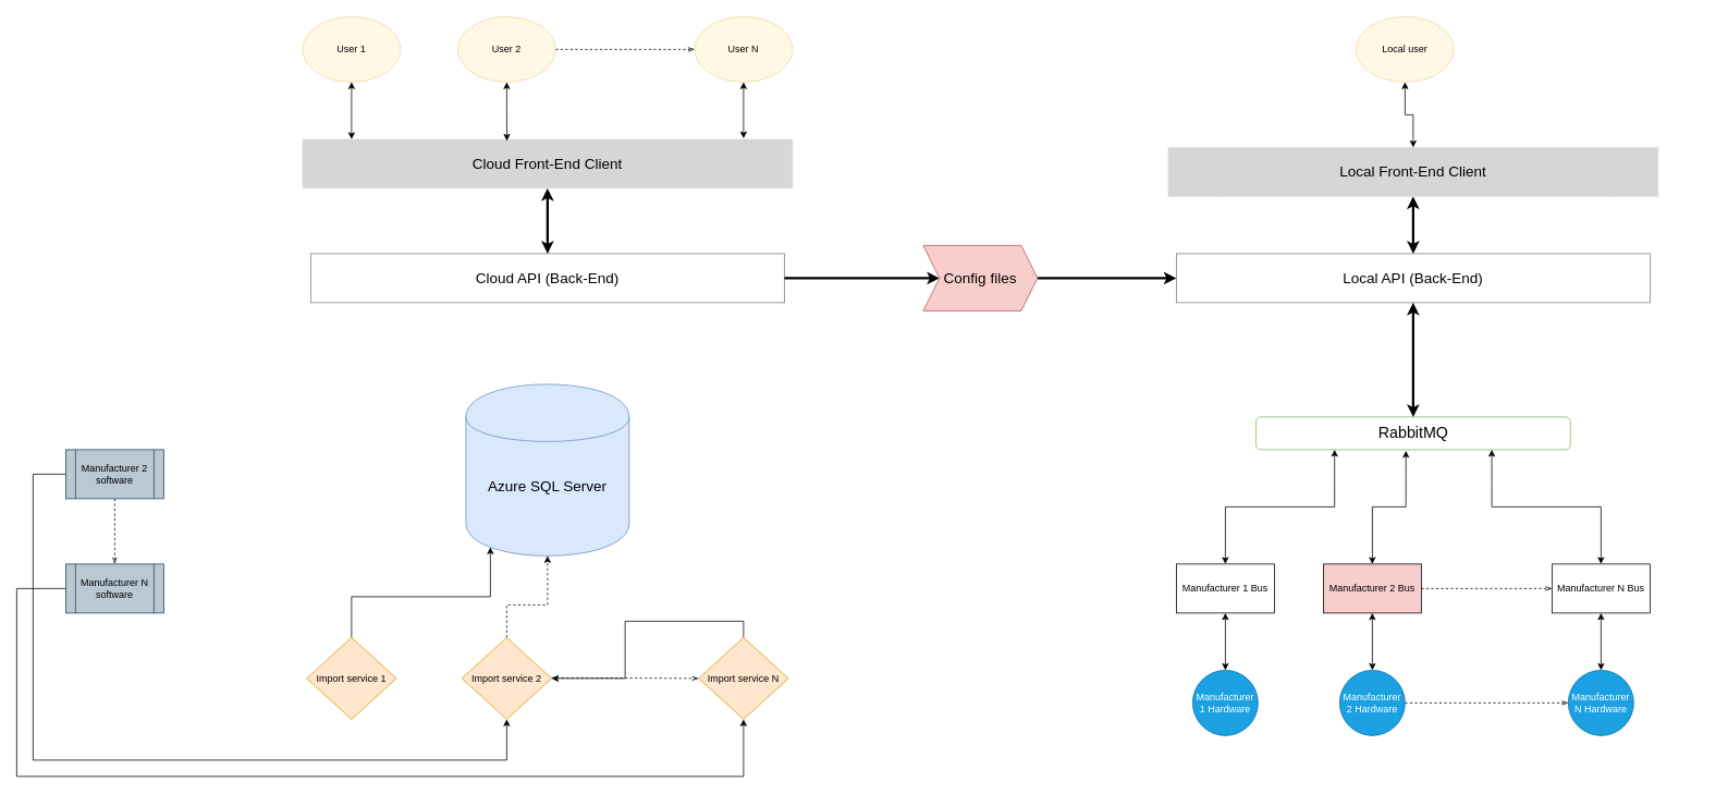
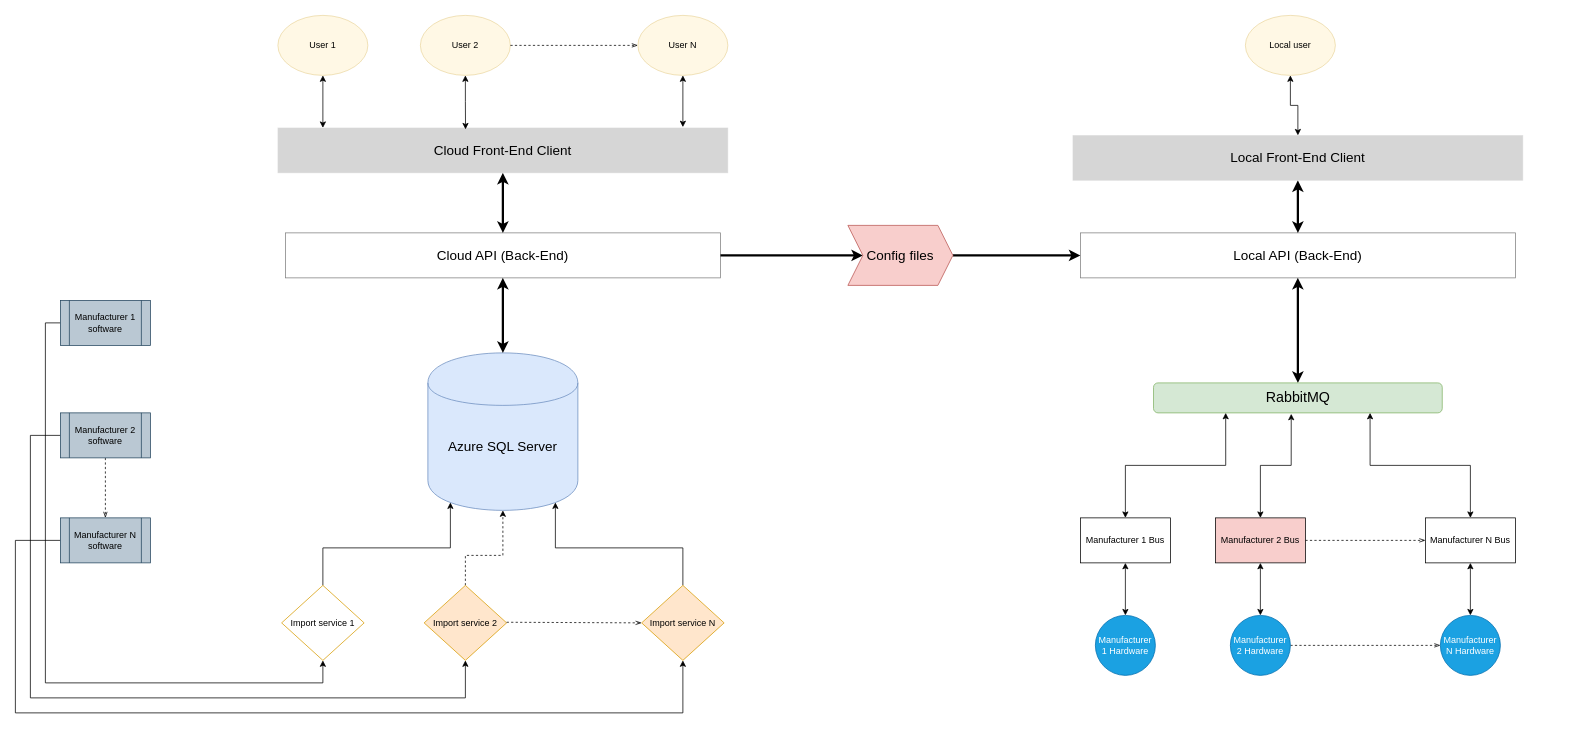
  <mxCell id="0" />
  <mxCell id="1" parent="0" />
  <mxCell id="2" value="&lt;font style=&quot;font-size: 18px&quot;&gt;Azure SQL Server&lt;/font&gt;" style="shape=cylinder;whiteSpace=wrap;html=1;boundedLbl=1;backgroundOutline=1;fillColor=#dae8fc;strokeColor=#6c8ebf;" parent="1" vertex="1"><mxGeometry x="570" y="470" width="200" height="210" as="geometry" /></mxCell>
+ <mxCell id="3" style="edgeStyle=orthogonalEdgeStyle;rounded=0;orthogonalLoop=1;jettySize=auto;html=1;startArrow=classic;startFill=1;strokeWidth=3;" edge="1" parent="1" source="5" target="2"><mxGeometry relative="1" as="geometry" /></mxCell>
  <mxCell id="4" style="edgeStyle=orthogonalEdgeStyle;rounded=0;orthogonalLoop=1;jettySize=auto;html=1;startArrow=none;startFill=0;endArrow=classic;endFill=1;strokeWidth=3;" edge="1" parent="1" source="5" target="30"><mxGeometry relative="1" as="geometry" /></mxCell>
  <mxCell id="5" value="Cloud API (Back-End)" style="rounded=0;whiteSpace=wrap;html=1;opacity=50;fontSize=18;" parent="1" vertex="1"><mxGeometry x="380" y="310" width="580" height="60" as="geometry" /></mxCell>
  <mxCell id="6" style="edgeStyle=orthogonalEdgeStyle;rounded=0;orthogonalLoop=1;jettySize=auto;html=1;strokeWidth=3;startArrow=classic;startFill=1;" edge="1" parent="1" source="7" target="5"><mxGeometry relative="1" as="geometry" /></mxCell>
  <mxCell id="7" value="&lt;font style=&quot;font-size: 18px&quot;&gt;Cloud Front-End Client&lt;/font&gt;" style="shape=process;whiteSpace=wrap;html=1;backgroundOutline=1;strokeColor=#DBDBDB;fillColor=#ADADAD;fontSize=12;opacity=50;" parent="1" vertex="1"><mxGeometry x="370" y="170" width="600" height="60" as="geometry" /></mxCell>
  <mxCell id="8" style="edgeStyle=orthogonalEdgeStyle;rounded=0;orthogonalLoop=1;jettySize=auto;html=1;entryX=0.1;entryY=0;entryDx=0;entryDy=0;entryPerimeter=0;startArrow=classic;startFill=1;fontSize=12;" parent="1" source="9" target="7" edge="1"><mxGeometry relative="1" as="geometry" /></mxCell>
  <mxCell id="9" value="User 1" style="ellipse;whiteSpace=wrap;html=1;strokeColor=#d6b656;fillColor=#fff2cc;fontSize=12;opacity=50;" parent="1" vertex="1"><mxGeometry x="370" y="20" width="120" height="80" as="geometry" /></mxCell>
  <mxCell id="10" style="edgeStyle=orthogonalEdgeStyle;rounded=0;orthogonalLoop=1;jettySize=auto;html=1;entryX=0.417;entryY=0.033;entryDx=0;entryDy=0;entryPerimeter=0;startArrow=classic;startFill=1;fontSize=12;" parent="1" source="11" target="7" edge="1"><mxGeometry relative="1" as="geometry" /></mxCell>
  <mxCell id="11" value="User 2" style="ellipse;whiteSpace=wrap;html=1;strokeColor=#d6b656;fillColor=#fff2cc;fontSize=12;opacity=50;" parent="1" vertex="1"><mxGeometry x="560" y="20" width="120" height="80" as="geometry" /></mxCell>
  <mxCell id="12" style="edgeStyle=orthogonalEdgeStyle;rounded=0;orthogonalLoop=1;jettySize=auto;html=1;entryX=0.9;entryY=-0.017;entryDx=0;entryDy=0;entryPerimeter=0;startArrow=classic;startFill=1;fontSize=12;" parent="1" source="13" target="7" edge="1"><mxGeometry relative="1" as="geometry" /></mxCell>
  <mxCell id="13" value="User N" style="ellipse;whiteSpace=wrap;html=1;strokeColor=#d6b656;fillColor=#fff2cc;fontSize=12;opacity=50;" parent="1" vertex="1"><mxGeometry x="850" y="20" width="120" height="80" as="geometry" /></mxCell>
  <mxCell id="14" value="" style="endArrow=openThin;dashed=1;html=1;fontSize=12;entryX=0;entryY=0.5;entryDx=0;entryDy=0;exitX=1;exitY=0.5;exitDx=0;exitDy=0;endFill=0;" parent="1" source="11" target="13" edge="1"><mxGeometry width="50" height="50" relative="1" as="geometry"><mxPoint x="590" y="190" as="sourcePoint" /><mxPoint x="640" y="140" as="targetPoint" /></mxGeometry></mxCell>
  <mxCell id="15" style="edgeStyle=orthogonalEdgeStyle;rounded=0;orthogonalLoop=1;jettySize=auto;html=1;exitX=0.5;exitY=0;exitDx=0;exitDy=0;entryX=0.15;entryY=0.95;entryDx=0;entryDy=0;entryPerimeter=0;startArrow=none;startFill=0;strokeWidth=1;" edge="1" parent="1" source="16" target="2"><mxGeometry relative="1" as="geometry" /></mxCell>
- <mxCell id="16" value="Import service 1" style="rhombus;whiteSpace=wrap;html=1;fillColor=#ffe6cc;strokeColor=#d79b00;" vertex="1" parent="1"><mxGeometry x="375" y="780" width="110" height="100" as="geometry" /></mxCell>
+ <mxCell id="16" value="Import service 1" style="rhombus;whiteSpace=wrap;html=1;fillColor=#ffffff;strokeColor=#d79b00;" vertex="1" parent="1"><mxGeometry x="375" y="780" width="110" height="100" as="geometry" /></mxCell>
  <mxCell id="17" style="edgeStyle=orthogonalEdgeStyle;rounded=0;orthogonalLoop=1;jettySize=auto;html=1;exitX=0.5;exitY=0;exitDx=0;exitDy=0;entryX=0.5;entryY=1;entryDx=0;entryDy=0;startArrow=none;startFill=0;strokeWidth=1;dashed=1;" edge="1" parent="1" source="18" target="2"><mxGeometry relative="1" as="geometry"><Array as="points"><mxPoint x="620" y="740" /><mxPoint x="670" y="740" /></Array></mxGeometry></mxCell>
  <mxCell id="18" value="Import service 2" style="rhombus;whiteSpace=wrap;html=1;fillColor=#ffe6cc;strokeColor=#d79b00;" vertex="1" parent="1"><mxGeometry x="565" y="780" width="110" height="100" as="geometry" /></mxCell>
- <mxCell id="19" style="edgeStyle=orthogonalEdgeStyle;rounded=0;orthogonalLoop=1;jettySize=auto;html=1;startArrow=none;startFill=0;strokeWidth=1;exitX=0.5;exitY=0;exitDx=0;exitDy=0;" edge="1" parent="1" source="20" target="18"><mxGeometry relative="1" as="geometry" /></mxCell>
+ <mxCell id="19" style="edgeStyle=orthogonalEdgeStyle;rounded=0;orthogonalLoop=1;jettySize=auto;html=1;entryX=0.85;entryY=0.95;entryDx=0;entryDy=0;entryPerimeter=0;startArrow=none;startFill=0;strokeWidth=1;exitX=0.5;exitY=0;exitDx=0;exitDy=0;" edge="1" parent="1" source="20" target="2"><mxGeometry relative="1" as="geometry" /></mxCell>
  <mxCell id="20" value="Import service N" style="rhombus;whiteSpace=wrap;html=1;fillColor=#ffe6cc;strokeColor=#d79b00;" vertex="1" parent="1"><mxGeometry x="855" y="780" width="110" height="100" as="geometry" /></mxCell>
  <mxCell id="21" value="" style="endArrow=openThin;dashed=1;html=1;fontSize=12;entryX=0;entryY=0.5;entryDx=0;entryDy=0;exitX=1;exitY=0.5;exitDx=0;exitDy=0;endFill=0;" edge="1" parent="1" target="20"><mxGeometry width="50" height="50" relative="1" as="geometry"><mxPoint x="675" y="829.17" as="sourcePoint" /><mxPoint x="845" y="829.17" as="targetPoint" /></mxGeometry></mxCell>
+ <mxCell id="22" style="edgeStyle=orthogonalEdgeStyle;rounded=0;orthogonalLoop=1;jettySize=auto;html=1;entryX=0.5;entryY=1;entryDx=0;entryDy=0;startArrow=none;startFill=0;endArrow=classic;endFill=1;strokeWidth=1;" edge="1" parent="1" source="23" target="16"><mxGeometry relative="1" as="geometry"><Array as="points"><mxPoint x="60" y="430" /><mxPoint x="60" y="910" /><mxPoint x="430" y="910" /></Array></mxGeometry></mxCell>
+ <mxCell id="23" value="Manufacturer 1 software" style="shape=process;whiteSpace=wrap;html=1;backgroundOutline=1;fillColor=#bac8d3;strokeColor=#23445d;" vertex="1" parent="1"><mxGeometry x="80" y="400" width="120" height="60" as="geometry" /></mxCell>
  <mxCell id="24" style="edgeStyle=orthogonalEdgeStyle;rounded=0;orthogonalLoop=1;jettySize=auto;html=1;entryX=0.5;entryY=0;entryDx=0;entryDy=0;startArrow=none;startFill=0;strokeWidth=1;endArrow=openThin;endFill=0;dashed=1;" edge="1" parent="1" source="26" target="28"><mxGeometry relative="1" as="geometry" /></mxCell>
  <mxCell id="25" style="edgeStyle=orthogonalEdgeStyle;rounded=0;orthogonalLoop=1;jettySize=auto;html=1;entryX=0.5;entryY=1;entryDx=0;entryDy=0;startArrow=none;startFill=0;endArrow=classic;endFill=1;strokeWidth=1;" edge="1" parent="1" source="26" target="18"><mxGeometry relative="1" as="geometry"><Array as="points"><mxPoint x="40" y="580" /><mxPoint x="40" y="930" /><mxPoint x="620" y="930" /></Array></mxGeometry></mxCell>
  <mxCell id="26" value="Manufacturer 2 software" style="shape=process;whiteSpace=wrap;html=1;backgroundOutline=1;fillColor=#bac8d3;strokeColor=#23445d;" vertex="1" parent="1"><mxGeometry x="80" y="550" width="120" height="60" as="geometry" /></mxCell>
  <mxCell id="27" style="edgeStyle=orthogonalEdgeStyle;rounded=0;orthogonalLoop=1;jettySize=auto;html=1;entryX=0.5;entryY=1;entryDx=0;entryDy=0;startArrow=none;startFill=0;endArrow=classic;endFill=1;strokeWidth=1;" edge="1" parent="1" source="28" target="20"><mxGeometry relative="1" as="geometry"><Array as="points"><mxPoint x="20" y="720" /><mxPoint x="20" y="950" /><mxPoint x="910" y="950" /></Array></mxGeometry></mxCell>
  <mxCell id="28" value="Manufacturer N software" style="shape=process;whiteSpace=wrap;html=1;backgroundOutline=1;fillColor=#bac8d3;strokeColor=#23445d;" vertex="1" parent="1"><mxGeometry x="80" y="690" width="120" height="60" as="geometry" /></mxCell>
  <mxCell id="29" style="edgeStyle=orthogonalEdgeStyle;rounded=0;orthogonalLoop=1;jettySize=auto;html=1;entryX=0;entryY=0.5;entryDx=0;entryDy=0;startArrow=none;startFill=0;endArrow=classic;endFill=1;strokeWidth=3;" edge="1" parent="1" source="30" target="32"><mxGeometry relative="1" as="geometry" /></mxCell>
  <mxCell id="30" value="&lt;font style=&quot;font-size: 18px&quot;&gt;Config files&lt;/font&gt;" style="shape=step;perimeter=stepPerimeter;whiteSpace=wrap;html=1;fixedSize=1;fillColor=#f8cecc;strokeColor=#b85450;" vertex="1" parent="1"><mxGeometry x="1130" y="300" width="140" height="80" as="geometry" /></mxCell>
  <mxCell id="31" style="edgeStyle=orthogonalEdgeStyle;rounded=0;orthogonalLoop=1;jettySize=auto;html=1;exitX=0.5;exitY=1;exitDx=0;exitDy=0;startArrow=classic;startFill=1;endArrow=classic;endFill=1;strokeWidth=3;" edge="1" parent="1" source="32" target="38"><mxGeometry relative="1" as="geometry" /></mxCell>
  <mxCell id="32" value="Local API (Back-End)" style="rounded=0;whiteSpace=wrap;html=1;opacity=50;fontSize=18;" vertex="1" parent="1"><mxGeometry x="1440" y="310" width="580" height="60" as="geometry" /></mxCell>
  <mxCell id="33" style="edgeStyle=orthogonalEdgeStyle;rounded=0;orthogonalLoop=1;jettySize=auto;html=1;exitX=0.5;exitY=1;exitDx=0;exitDy=0;startArrow=classic;startFill=1;endArrow=classic;endFill=1;strokeWidth=3;" edge="1" parent="1" source="35" target="32"><mxGeometry relative="1" as="geometry" /></mxCell>
  <mxCell id="34" style="edgeStyle=orthogonalEdgeStyle;rounded=0;orthogonalLoop=1;jettySize=auto;html=1;exitX=1;exitY=0.25;exitDx=0;exitDy=0;startArrow=classic;startFill=1;endArrow=classic;endFill=1;strokeWidth=1;strokeColor=#FFFFFF;" edge="1" parent="1" source="35"><mxGeometry relative="1" as="geometry"><mxPoint x="2094" y="190" as="targetPoint" /></mxGeometry></mxCell>
  <mxCell id="35" value="&lt;font style=&quot;font-size: 18px&quot;&gt;Local Front-End Client&lt;/font&gt;" style="shape=process;whiteSpace=wrap;html=1;backgroundOutline=1;strokeColor=#DBDBDB;fillColor=#ADADAD;fontSize=12;opacity=50;" vertex="1" parent="1"><mxGeometry x="1430" y="180" width="600" height="60" as="geometry" /></mxCell>
  <mxCell id="36" style="edgeStyle=orthogonalEdgeStyle;rounded=0;orthogonalLoop=1;jettySize=auto;html=1;entryX=0.5;entryY=0;entryDx=0;entryDy=0;startArrow=classic;startFill=1;endArrow=classic;endFill=1;strokeWidth=1;" edge="1" parent="1" source="37" target="35"><mxGeometry relative="1" as="geometry" /></mxCell>
  <mxCell id="37" value="Local user" style="ellipse;whiteSpace=wrap;html=1;strokeColor=#d6b656;fillColor=#fff2cc;fontSize=12;opacity=50;" vertex="1" parent="1"><mxGeometry x="1660" y="20" width="120" height="80" as="geometry" /></mxCell>
- <mxCell id="38" value="&lt;font style=&quot;font-size: 19px&quot;&gt;RabbitMQ&lt;/font&gt;" style="rounded=1;whiteSpace=wrap;html=1;fillColor=#ffffff;strokeColor=#82b366;" vertex="1" parent="1"><mxGeometry x="1537.5" y="510" width="385" height="40" as="geometry" /></mxCell>
+ <mxCell id="38" value="&lt;font style=&quot;font-size: 19px&quot;&gt;RabbitMQ&lt;/font&gt;" style="rounded=1;whiteSpace=wrap;html=1;fillColor=#d5e8d4;strokeColor=#82b366;" vertex="1" parent="1"><mxGeometry x="1537.5" y="510" width="385" height="40" as="geometry" /></mxCell>
  <mxCell id="39" style="edgeStyle=orthogonalEdgeStyle;rounded=0;orthogonalLoop=1;jettySize=auto;html=1;entryX=0.5;entryY=0;entryDx=0;entryDy=0;startArrow=classic;startFill=1;endArrow=classic;endFill=1;strokeWidth=1;" edge="1" parent="1" source="41" target="49"><mxGeometry relative="1" as="geometry" /></mxCell>
  <mxCell id="40" style="edgeStyle=orthogonalEdgeStyle;rounded=0;orthogonalLoop=1;jettySize=auto;html=1;exitX=0.5;exitY=0;exitDx=0;exitDy=0;entryX=0.25;entryY=1;entryDx=0;entryDy=0;startArrow=classic;startFill=1;endArrow=classic;endFill=1;strokeWidth=1;" edge="1" parent="1" source="41" target="38"><mxGeometry relative="1" as="geometry" /></mxCell>
  <mxCell id="41" value="Manufacturer 1 Bus" style="rounded=0;whiteSpace=wrap;html=1;" vertex="1" parent="1"><mxGeometry x="1440" y="690" width="120" height="60" as="geometry" /></mxCell>
  <mxCell id="42" style="edgeStyle=orthogonalEdgeStyle;rounded=0;orthogonalLoop=1;jettySize=auto;html=1;startArrow=none;startFill=0;endArrow=openThin;endFill=0;strokeWidth=1;dashed=1;" edge="1" parent="1" source="45" target="48"><mxGeometry relative="1" as="geometry" /></mxCell>
  <mxCell id="43" style="edgeStyle=orthogonalEdgeStyle;rounded=0;orthogonalLoop=1;jettySize=auto;html=1;exitX=0.5;exitY=1;exitDx=0;exitDy=0;entryX=0.5;entryY=0;entryDx=0;entryDy=0;startArrow=classic;startFill=1;endArrow=classic;endFill=1;strokeWidth=1;" edge="1" parent="1" source="45" target="51"><mxGeometry relative="1" as="geometry" /></mxCell>
  <mxCell id="44" style="edgeStyle=orthogonalEdgeStyle;rounded=0;orthogonalLoop=1;jettySize=auto;html=1;exitX=0.5;exitY=0;exitDx=0;exitDy=0;entryX=0.477;entryY=1.032;entryDx=0;entryDy=0;entryPerimeter=0;startArrow=classic;startFill=1;endArrow=classic;endFill=1;strokeWidth=1;" edge="1" parent="1" source="45" target="38"><mxGeometry relative="1" as="geometry" /></mxCell>
  <mxCell id="45" value="Manufacturer 2 Bus" style="rounded=0;whiteSpace=wrap;html=1;fillColor=#f8cecc;" vertex="1" parent="1"><mxGeometry x="1620" y="690" width="120" height="60" as="geometry" /></mxCell>
  <mxCell id="46" style="edgeStyle=orthogonalEdgeStyle;rounded=0;orthogonalLoop=1;jettySize=auto;html=1;exitX=0.5;exitY=1;exitDx=0;exitDy=0;entryX=0.5;entryY=0;entryDx=0;entryDy=0;startArrow=classic;startFill=1;endArrow=classic;endFill=1;strokeWidth=1;" edge="1" parent="1" source="48" target="52"><mxGeometry relative="1" as="geometry" /></mxCell>
  <mxCell id="47" style="edgeStyle=orthogonalEdgeStyle;rounded=0;orthogonalLoop=1;jettySize=auto;html=1;exitX=0.5;exitY=0;exitDx=0;exitDy=0;entryX=0.75;entryY=1;entryDx=0;entryDy=0;startArrow=classic;startFill=1;endArrow=classic;endFill=1;strokeWidth=1;" edge="1" parent="1" source="48" target="38"><mxGeometry relative="1" as="geometry" /></mxCell>
  <mxCell id="48" value="Manufacturer N Bus" style="rounded=0;whiteSpace=wrap;html=1;" vertex="1" parent="1"><mxGeometry x="1900" y="690" width="120" height="60" as="geometry" /></mxCell>
  <mxCell id="49" value="Manufacturer 1 Hardware" style="ellipse;whiteSpace=wrap;html=1;aspect=fixed;fillColor=#1ba1e2;strokeColor=#006EAF;fontColor=#ffffff;" vertex="1" parent="1"><mxGeometry x="1460" y="820" width="80" height="80" as="geometry" /></mxCell>
  <mxCell id="50" style="edgeStyle=orthogonalEdgeStyle;rounded=0;orthogonalLoop=1;jettySize=auto;html=1;exitX=1;exitY=0.5;exitDx=0;exitDy=0;dashed=1;startArrow=none;startFill=0;endArrow=openThin;endFill=0;strokeWidth=1;" edge="1" parent="1" source="51" target="52"><mxGeometry relative="1" as="geometry" /></mxCell>
  <mxCell id="51" value="Manufacturer 2 Hardware" style="ellipse;whiteSpace=wrap;html=1;aspect=fixed;fillColor=#1ba1e2;strokeColor=#006EAF;fontColor=#ffffff;" vertex="1" parent="1"><mxGeometry x="1640" y="820" width="80" height="80" as="geometry" /></mxCell>
  <mxCell id="52" value="Manufacturer N Hardware" style="ellipse;whiteSpace=wrap;html=1;aspect=fixed;fillColor=#1ba1e2;strokeColor=#006EAF;fontColor=#ffffff;" vertex="1" parent="1"><mxGeometry x="1920" y="820" width="80" height="80" as="geometry" /></mxCell>
